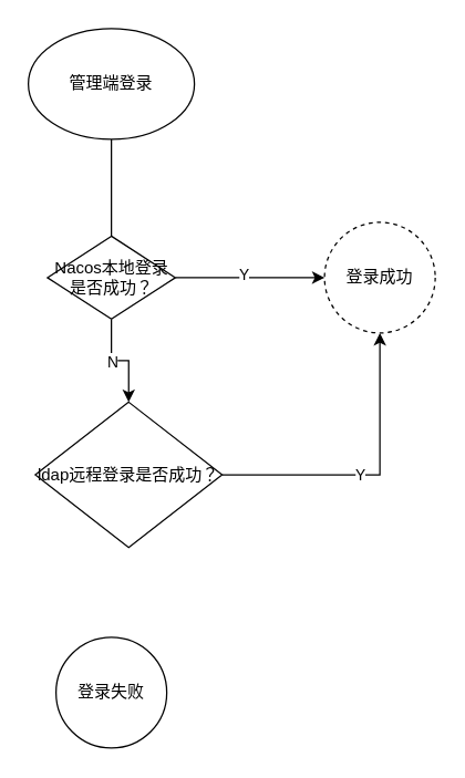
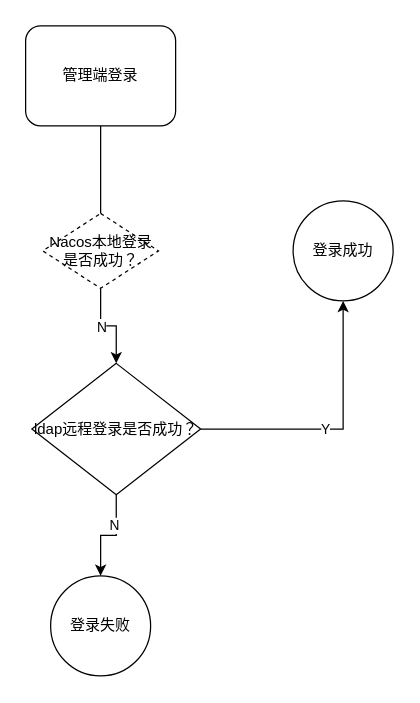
  <mxCell id="0" />
  <mxCell id="1" parent="0" />
  <mxCell id="2" style="edgeStyle=orthogonalEdgeStyle;rounded=0;orthogonalLoop=1;jettySize=auto;html=1;entryX=0.5;entryY=0;entryDx=0;entryDy=0;exitX=0.5;exitY=1;exitDx=0;exitDy=0;endArrow=none;" edge="1" parent="1" source="14" target="12"><mxGeometry relative="1" as="geometry"><mxPoint x="80" y="110" as="sourcePoint" /><mxPoint x="80" y="160" as="targetPoint" /></mxGeometry></mxCell>
  <mxCell id="3" style="edgeStyle=orthogonalEdgeStyle;rounded=0;orthogonalLoop=1;jettySize=auto;html=1;entryX=0.5;entryY=1;entryDx=0;entryDy=0;" edge="1" parent="1" source="7" target="13"><mxGeometry relative="1" as="geometry"><mxPoint x="81.25" y="465" as="targetPoint" /></mxGeometry></mxCell>
  <mxCell id="4" value="Y" style="edgeLabel;html=1;align=center;verticalAlign=middle;resizable=0;points=[];" vertex="1" connectable="0" parent="3"><mxGeometry x="-0.083" relative="1" as="geometry"><mxPoint as="offset" /></mxGeometry></mxCell>
+ <mxCell id="5" style="edgeStyle=orthogonalEdgeStyle;rounded=0;orthogonalLoop=1;jettySize=auto;html=1;" edge="1" parent="1" source="7" target="15"><mxGeometry relative="1" as="geometry"><mxPoint x="85" y="450" as="targetPoint" /></mxGeometry></mxCell>
+ <mxCell id="6" value="N" style="edgeLabel;html=1;align=center;verticalAlign=middle;resizable=0;points=[];" vertex="1" connectable="0" parent="5"><mxGeometry x="-0.372" y="-2" relative="1" as="geometry"><mxPoint as="offset" /></mxGeometry></mxCell>
  <mxCell id="7" value="ldap远程登录是否成功？" style="rhombus;whiteSpace=wrap;html=1;" vertex="1" parent="1"><mxGeometry x="25" y="290" width="135" height="105" as="geometry" /></mxCell>
  <mxCell id="8" style="edgeStyle=orthogonalEdgeStyle;rounded=0;orthogonalLoop=1;jettySize=auto;html=1;entryX=0.5;entryY=0;entryDx=0;entryDy=0;exitX=0.5;exitY=1;exitDx=0;exitDy=0;" edge="1" parent="1" source="12" target="7"><mxGeometry relative="1" as="geometry"><mxPoint x="360" y="300" as="sourcePoint" /><mxPoint x="80" y="440" as="targetPoint" /></mxGeometry></mxCell>
  <mxCell id="9" value="N" style="edgeLabel;html=1;align=center;verticalAlign=middle;resizable=0;points=[];" vertex="1" connectable="0" parent="8"><mxGeometry x="-0.176" relative="1" as="geometry"><mxPoint as="offset" /></mxGeometry></mxCell>
- <mxCell id="10" style="edgeStyle=orthogonalEdgeStyle;rounded=0;orthogonalLoop=1;jettySize=auto;html=1;" edge="1" parent="1" source="12" target="13"><mxGeometry relative="1" as="geometry" /></mxCell>
- <mxCell id="11" value="Y" style="edgeLabel;html=1;align=center;verticalAlign=middle;resizable=0;points=[];" vertex="1" connectable="0" parent="10"><mxGeometry x="-0.088" y="3" relative="1" as="geometry"><mxPoint as="offset" /></mxGeometry></mxCell>
- <mxCell id="12" value="Nacos本地登录是否成功？" style="rhombus;whiteSpace=wrap;html=1;" vertex="1" parent="1"><mxGeometry x="33.75" y="170" width="92.5" height="60" as="geometry" /></mxCell>
- <mxCell id="13" value="登录成功" style="ellipse;whiteSpace=wrap;html=1;aspect=fixed;dashed=1;" vertex="1" parent="1"><mxGeometry x="234" y="160" width="80" height="80" as="geometry" /></mxCell>
- <mxCell id="14" value="管理端登录" style="ellipse;whiteSpace=wrap;html=1;" vertex="1" parent="1"><mxGeometry x="20" y="20" width="120" height="80" as="geometry" /></mxCell>
+ <mxCell id="12" value="Nacos本地登录是否成功？" style="rhombus;whiteSpace=wrap;html=1;dashed=1;" vertex="1" parent="1"><mxGeometry x="33.75" y="170" width="92.5" height="60" as="geometry" /></mxCell>
+ <mxCell id="13" value="登录成功" style="ellipse;whiteSpace=wrap;html=1;aspect=fixed;" vertex="1" parent="1"><mxGeometry x="234" y="160" width="80" height="80" as="geometry" /></mxCell>
+ <mxCell id="14" value="管理端登录" style="whiteSpace=wrap;html=1;rounded=1;" vertex="1" parent="1"><mxGeometry x="20" y="20" width="120" height="80" as="geometry" /></mxCell>
  <mxCell id="15" value="登录失败" style="ellipse;whiteSpace=wrap;html=1;aspect=fixed;" vertex="1" parent="1"><mxGeometry x="40" y="460" width="80" height="80" as="geometry" /></mxCell>
